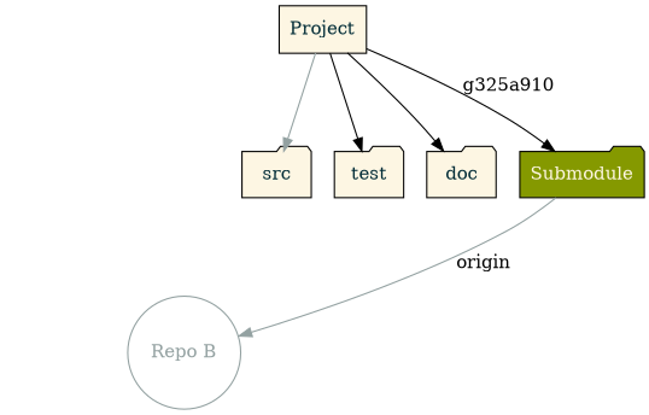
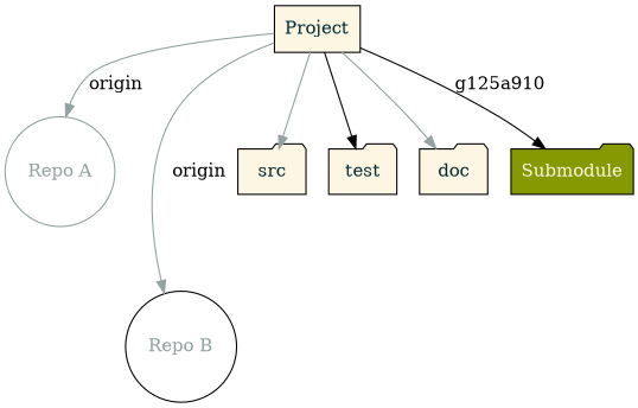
  digraph {
    node [fillcolor="#fdf6e3" fontcolor="#002b36" shape=folder style=filled]
-   n2 [color="#93a1a1" fillcolor=white fontcolor="#93a1a1" label="Repo B" shape=circle]
+   n1 [color="#93a1a1" fillcolor=white fontcolor="#93a1a1" label="Repo A" shape=circle]
+   n2 [color=black fillcolor=white fontcolor="#93a1a1" label="Repo B" shape=circle]
    n3 [label=src]
    n4 [label=test]
    n5 [label=doc]
    n6 [label=Project shape=record]
    n7 [fillcolor="#859900" fontcolor="#fdf6e3" label=Submodule]
+   n6 -> n1 [color="#93a1a1" label=origin]
    n6 -> n3 [color="#93a1a1"]
    n6 -> n4
-   n6 -> n5
-   n6 -> n7 [label=g325a910]
-   n7 -> n2 [color="#93a1a1" label=origin]
+   n6 -> n5 [color="#93a1a1"]
+   n6 -> n7 [label=g125a910]
+   n6 -> n2 [color="#93a1a1" label=origin]
  }
